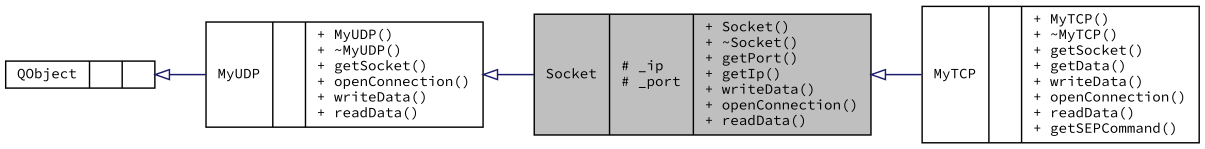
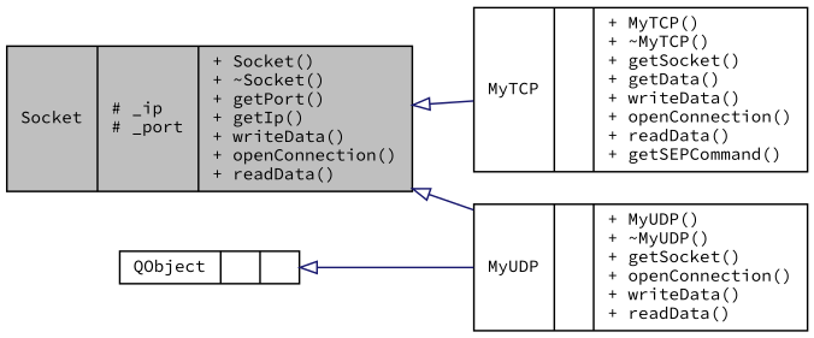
  digraph {
    fontname="Source Code Pro"
    rankdir=LR
    node [color=black fillcolor=white fontname="Source Code Pro" fontsize=10 shape=record style=filled]
    edge [arrowtail=onormal color=midnightblue dir=back fontname="Source Code Pro" fontsize=10 labelfontname=Helvetica labelfontsize=10 style=solid]
    n1 [fillcolor=grey75 fontcolor=black height=0.2 label="{Socket\n|# _ip\l# _port\l|+ Socket()\l+ ~Socket()\l+ getPort()\l+ getIp()\l+ writeData()\l+ openConnection()\l+ readData()\l}" width=0.4]
    n2 [height=0.2 label="{MyTCP\n||+ MyTCP()\l+ ~MyTCP()\l+ getSocket()\l+ getData()\l+ writeData()\l+ openConnection()\l+ readData()\l+ getSEPCommand()\l}" width=0.4]
    n3 [height=0.2 label="{MyUDP\n||+ MyUDP()\l+ ~MyUDP()\l+ getSocket()\l+ openConnection()\l+ writeData()\l+ readData()\l}" width=0.4]
    n4 [height=0.2 label="{QObject\n||}" width=0.4]
    n1 -> n2
-   n3 -> n1
+   n1 -> n3
    n4 -> n3
  }
